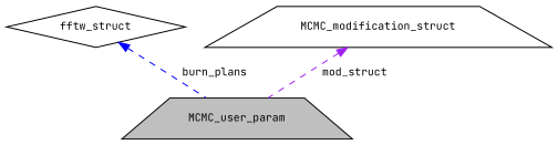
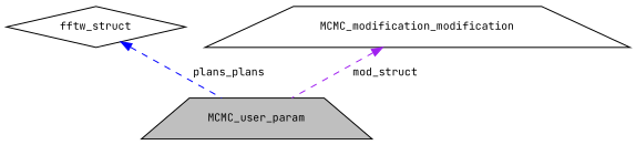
  digraph {
    fontname="JetBrains Mono"
    node [color=black fillcolor=white fontname="JetBrains Mono" fontsize=10 shape=trapezium style=filled]
    edge [dir=back fontname="JetBrains Mono" fontsize=10 labelfontname=Helvetica labelfontsize=10 style=dashed]
    n1 [fillcolor=grey75 fontcolor=black height=0.2 label=MCMC_user_param width=0.4]
    n2 [height=0.2 label=fftw_struct shape=diamond width=0.4]
-   n3 [height=0.2 label=MCMC_modification_struct width=0.4]
-   n2 -> n1 [color=blue label=" burn_plans"]
+   n3 [height=0.2 label=MCMC_modification_modification width=0.4]
+   n2 -> n1 [color=blue label=" plans_plans"]
    n3 -> n1 [color=purple label=" mod_struct"]
  }
